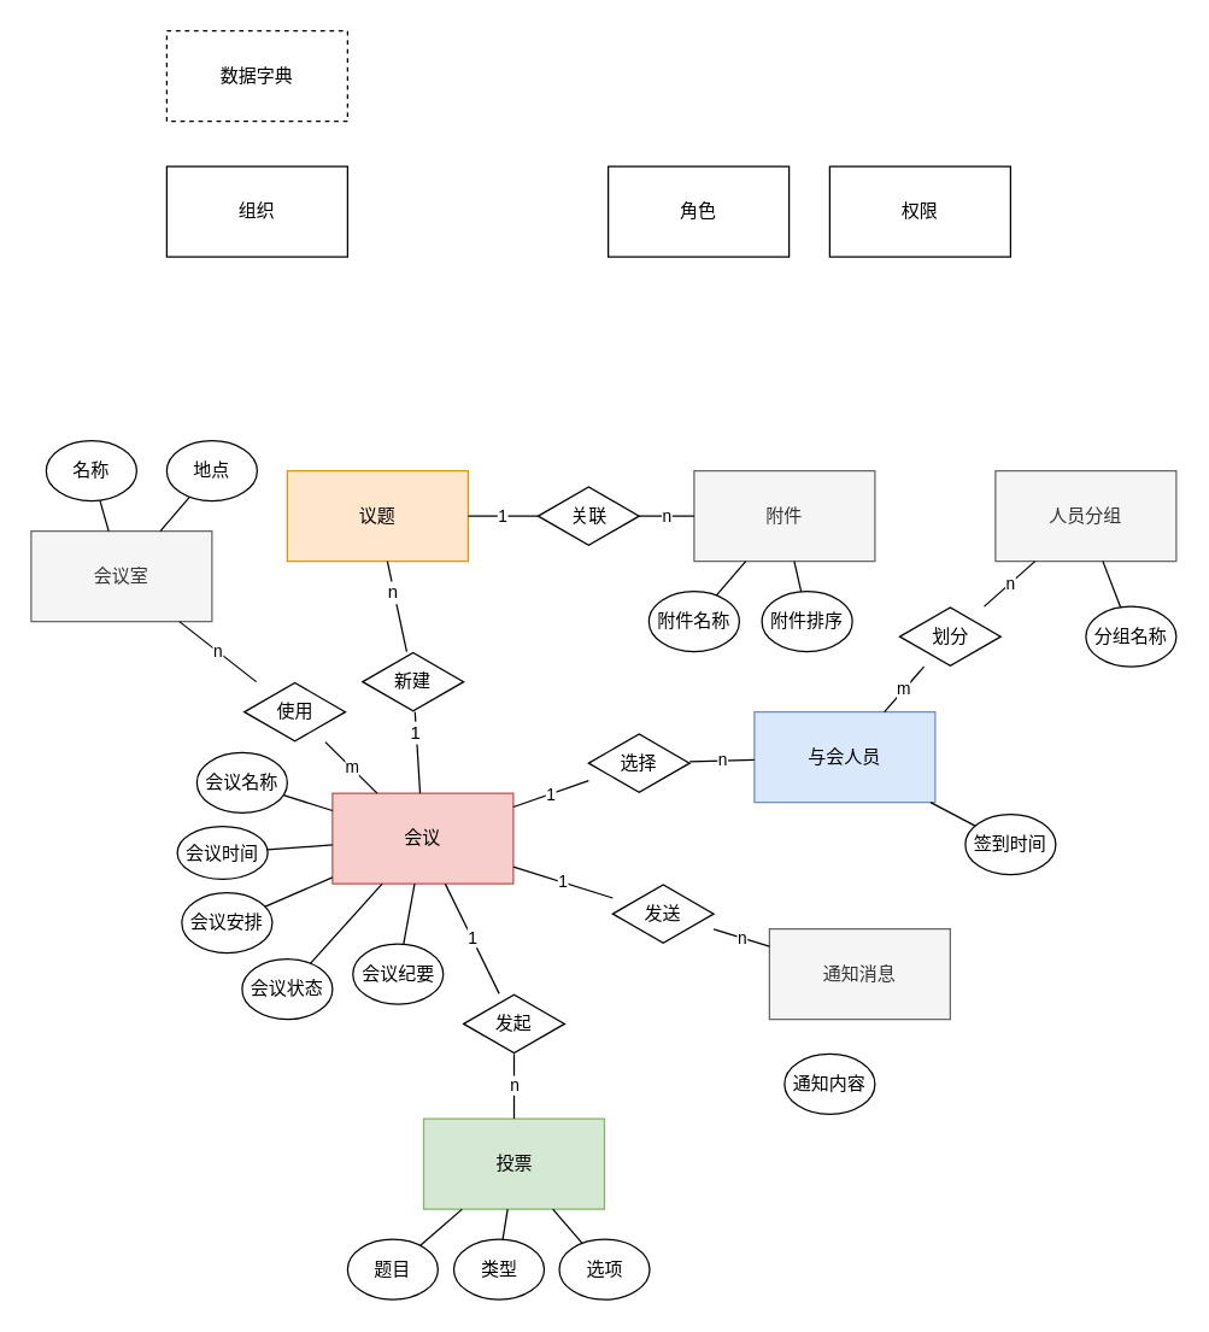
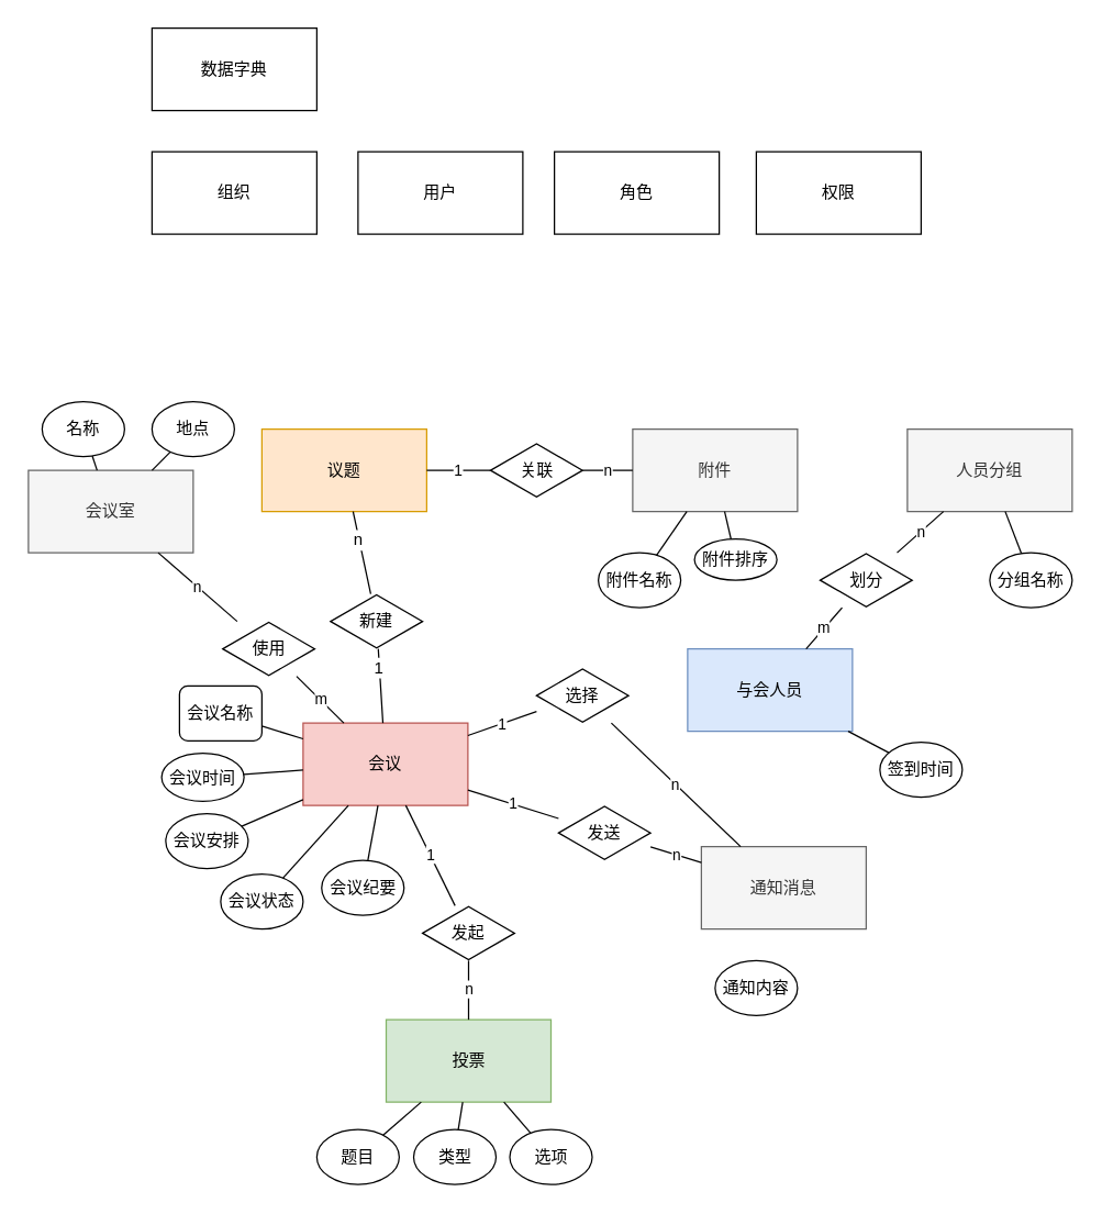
  <mxCell id="0" />
  <mxCell id="1" parent="0" />
  <mxCell id="2" value="会议" style="rounded=0;whiteSpace=wrap;html=1;fillColor=#f8cecc;strokeColor=#b85450;" vertex="1" parent="1"><mxGeometry x="220" y="526" width="120" height="60" as="geometry" /></mxCell>
  <mxCell id="3" value="议题" style="rounded=0;whiteSpace=wrap;html=1;fillColor=#ffe6cc;strokeColor=#d79b00;" vertex="1" parent="1"><mxGeometry x="190" y="312" width="120" height="60" as="geometry" /></mxCell>
  <mxCell id="4" value="与会人员" style="rounded=0;whiteSpace=wrap;html=1;fillColor=#dae8fc;strokeColor=#6c8ebf;" vertex="1" parent="1"><mxGeometry x="500" y="472" width="120" height="60" as="geometry" /></mxCell>
  <mxCell id="5" value="附件" style="rounded=0;whiteSpace=wrap;html=1;fillColor=#f5f5f5;strokeColor=#666666;fontColor=#333333;" vertex="1" parent="1"><mxGeometry x="460" y="312" width="120" height="60" as="geometry" /></mxCell>
  <mxCell id="6" value="通知消息" style="rounded=0;whiteSpace=wrap;html=1;fillColor=#f5f5f5;strokeColor=#666666;fontColor=#333333;" vertex="1" parent="1"><mxGeometry x="510" y="616" width="120" height="60" as="geometry" /></mxCell>
  <mxCell id="7" value="投票" style="rounded=0;whiteSpace=wrap;html=1;fillColor=#d5e8d4;strokeColor=#82b366;" vertex="1" parent="1"><mxGeometry x="280.5" y="742" width="120" height="60" as="geometry" /></mxCell>
- <mxCell id="8" value="会议室" style="rounded=0;whiteSpace=wrap;html=1;fillColor=#f5f5f5;strokeColor=#666666;fontColor=#333333;" vertex="1" parent="1"><mxGeometry x="20" y="352" width="120" height="60" as="geometry" /></mxCell>
+ <mxCell id="8" value="会议室" style="rounded=0;whiteSpace=wrap;html=1;fillColor=#f5f5f5;strokeColor=#666666;fontColor=#333333;" vertex="1" parent="1"><mxGeometry x="20" y="342" width="120" height="60" as="geometry" /></mxCell>
  <mxCell id="9" value="组织" style="rounded=0;whiteSpace=wrap;html=1;" vertex="1" parent="1"><mxGeometry x="110" y="110" width="120" height="60" as="geometry" /></mxCell>
+ <mxCell id="10" value="用户" style="rounded=0;whiteSpace=wrap;html=1;" vertex="1" parent="1"><mxGeometry x="260" y="110" width="120" height="60" as="geometry" /></mxCell>
  <mxCell id="11" value="角色" style="rounded=0;whiteSpace=wrap;html=1;" vertex="1" parent="1"><mxGeometry x="403" y="110" width="120" height="60" as="geometry" /></mxCell>
  <mxCell id="12" value="权限" style="rounded=0;whiteSpace=wrap;html=1;" vertex="1" parent="1"><mxGeometry x="550" y="110" width="120" height="60" as="geometry" /></mxCell>
  <mxCell id="13" value="人员分组" style="rounded=0;whiteSpace=wrap;html=1;fillColor=#f5f5f5;strokeColor=#666666;fontColor=#333333;" vertex="1" parent="1"><mxGeometry x="660" y="312" width="120" height="60" as="geometry" /></mxCell>
- <mxCell id="14" value="数据字典" style="rounded=0;whiteSpace=wrap;html=1;dashed=1;" vertex="1" parent="1"><mxGeometry x="110" y="20" width="120" height="60" as="geometry" /></mxCell>
+ <mxCell id="14" value="数据字典" style="rounded=0;whiteSpace=wrap;html=1;" vertex="1" parent="1"><mxGeometry x="110" y="20" width="120" height="60" as="geometry" /></mxCell>
  <mxCell id="15" value="会议时间" style="ellipse;whiteSpace=wrap;html=1;" vertex="1" parent="1"><mxGeometry x="117" y="548" width="60" height="35" as="geometry" /></mxCell>
- <mxCell id="16" value="会议名称" style="ellipse;whiteSpace=wrap;html=1;" vertex="1" parent="1"><mxGeometry x="130" y="499" width="60" height="40" as="geometry" /></mxCell>
+ <mxCell id="16" value="会议名称" style="whiteSpace=wrap;html=1;rounded=1;" vertex="1" parent="1"><mxGeometry x="130" y="499" width="60" height="40" as="geometry" /></mxCell>
  <mxCell id="17" value="" style="endArrow=none;html=1;" edge="1" parent="1" source="15" target="2"><mxGeometry width="50" height="50" relative="1" as="geometry"><mxPoint x="150" y="586" as="sourcePoint" /><mxPoint x="200" y="536" as="targetPoint" /></mxGeometry></mxCell>
  <mxCell id="18" value="" style="endArrow=none;html=1;" edge="1" parent="1" source="16" target="2"><mxGeometry width="50" height="50" relative="1" as="geometry"><mxPoint x="120" y="696" as="sourcePoint" /><mxPoint x="170" y="646" as="targetPoint" /></mxGeometry></mxCell>
  <mxCell id="19" value="会议状态" style="ellipse;whiteSpace=wrap;html=1;" vertex="1" parent="1"><mxGeometry x="160" y="636" width="60" height="40" as="geometry" /></mxCell>
  <mxCell id="20" value="" style="endArrow=none;html=1;" edge="1" parent="1" source="19" target="2"><mxGeometry width="50" height="50" relative="1" as="geometry"><mxPoint x="240" y="636" as="sourcePoint" /><mxPoint x="290" y="586" as="targetPoint" /></mxGeometry></mxCell>
  <mxCell id="21" value="新建" style="html=1;whiteSpace=wrap;aspect=fixed;shape=isoRectangle;" vertex="1" parent="1"><mxGeometry x="240" y="432" width="67" height="40" as="geometry" /></mxCell>
  <mxCell id="22" value="" style="endArrow=none;html=1;" edge="1" parent="1" source="21" target="3"><mxGeometry width="50" height="50" relative="1" as="geometry"><mxPoint x="390" y="472" as="sourcePoint" /><mxPoint x="440" y="422" as="targetPoint" /></mxGeometry></mxCell>
  <mxCell id="23" value="n" style="text;html=1;resizable=0;points=[];align=center;verticalAlign=middle;labelBackgroundColor=#ffffff;" vertex="1" connectable="0" parent="22"><mxGeometry x="0.34" y="1" relative="1" as="geometry"><mxPoint as="offset" /></mxGeometry></mxCell>
  <mxCell id="24" value="" style="endArrow=none;html=1;" edge="1" parent="1" source="2" target="21"><mxGeometry width="50" height="50" relative="1" as="geometry"><mxPoint x="260" y="522" as="sourcePoint" /><mxPoint x="310" y="472" as="targetPoint" /></mxGeometry></mxCell>
  <mxCell id="25" value="1" style="text;html=1;resizable=0;points=[];align=center;verticalAlign=middle;labelBackgroundColor=#ffffff;" vertex="1" connectable="0" parent="24"><mxGeometry x="0.523" y="1" relative="1" as="geometry"><mxPoint as="offset" /></mxGeometry></mxCell>
  <mxCell id="26" value="n" style="endArrow=none;html=1;" edge="1" parent="1" source="27" target="5"><mxGeometry width="50" height="50" relative="1" as="geometry"><mxPoint x="350" y="462" as="sourcePoint" /><mxPoint x="400" y="412" as="targetPoint" /></mxGeometry></mxCell>
  <mxCell id="27" value="关联" style="html=1;whiteSpace=wrap;aspect=fixed;shape=isoRectangle;" vertex="1" parent="1"><mxGeometry x="356.5" y="322" width="67" height="40" as="geometry" /></mxCell>
  <mxCell id="28" value="1" style="endArrow=none;html=1;" edge="1" parent="1" source="3" target="27"><mxGeometry width="50" height="50" relative="1" as="geometry"><mxPoint x="310" y="342" as="sourcePoint" /><mxPoint x="460" y="342" as="targetPoint" /></mxGeometry></mxCell>
  <mxCell id="29" value="n" style="endArrow=none;html=1;" edge="1" parent="1" source="30" target="8"><mxGeometry width="50" height="50" relative="1" as="geometry"><mxPoint x="90" y="442" as="sourcePoint" /><mxPoint x="140" y="392" as="targetPoint" /></mxGeometry></mxCell>
  <mxCell id="30" value="使用" style="html=1;whiteSpace=wrap;aspect=fixed;shape=isoRectangle;" vertex="1" parent="1"><mxGeometry x="161.5" y="452" width="67" height="40" as="geometry" /></mxCell>
  <mxCell id="31" value="m" style="endArrow=none;html=1;" edge="1" parent="1" source="2" target="30"><mxGeometry width="50" height="50" relative="1" as="geometry"><mxPoint x="254.766" y="526" as="sourcePoint" /><mxPoint x="125.234" y="372" as="targetPoint" /></mxGeometry></mxCell>
- <mxCell id="32" value="n" style="endArrow=none;html=1;" edge="1" parent="1" source="33" target="4"><mxGeometry width="50" height="50" relative="1" as="geometry"><mxPoint x="410" y="562" as="sourcePoint" /><mxPoint x="460" y="512" as="targetPoint" /></mxGeometry></mxCell>
+ <mxCell id="32" value="n" style="endArrow=none;html=1;" edge="1" parent="1" source="33" target="6"><mxGeometry width="50" height="50" relative="1" as="geometry"><mxPoint x="410" y="562" as="sourcePoint" /><mxPoint x="460" y="512" as="targetPoint" /></mxGeometry></mxCell>
  <mxCell id="33" value="选择" style="html=1;whiteSpace=wrap;aspect=fixed;shape=isoRectangle;" vertex="1" parent="1"><mxGeometry x="390" y="486" width="67" height="40" as="geometry" /></mxCell>
  <mxCell id="34" value="1" style="endArrow=none;html=1;" edge="1" parent="1" source="2" target="33"><mxGeometry width="50" height="50" relative="1" as="geometry"><mxPoint x="340" y="532.889" as="sourcePoint" /><mxPoint x="490" y="475.111" as="targetPoint" /></mxGeometry></mxCell>
  <mxCell id="35" value="" style="endArrow=none;html=1;" edge="1" parent="1" source="41" target="2"><mxGeometry width="50" height="50" relative="1" as="geometry"><mxPoint x="130" y="742" as="sourcePoint" /><mxPoint x="180" y="692" as="targetPoint" /></mxGeometry></mxCell>
  <mxCell id="36" value="1" style="endArrow=none;html=1;" edge="1" parent="1" source="37" target="2"><mxGeometry width="50" height="50" relative="1" as="geometry"><mxPoint x="150" y="762" as="sourcePoint" /><mxPoint x="200" y="712" as="targetPoint" /></mxGeometry></mxCell>
  <mxCell id="37" value="发送" style="html=1;whiteSpace=wrap;aspect=fixed;shape=isoRectangle;" vertex="1" parent="1"><mxGeometry x="406" y="586" width="67" height="40" as="geometry" /></mxCell>
  <mxCell id="38" value="n" style="endArrow=none;html=1;" edge="1" parent="1" source="6" target="37"><mxGeometry width="50" height="50" relative="1" as="geometry"><mxPoint x="510" y="627.379" as="sourcePoint" /><mxPoint x="340" y="574.621" as="targetPoint" /></mxGeometry></mxCell>
  <mxCell id="39" value="会议安排" style="ellipse;whiteSpace=wrap;html=1;" vertex="1" parent="1"><mxGeometry x="120" y="592" width="60" height="40" as="geometry" /></mxCell>
  <mxCell id="40" value="" style="endArrow=none;html=1;" edge="1" parent="1" source="39" target="2"><mxGeometry width="50" height="50" relative="1" as="geometry"><mxPoint x="400" y="722" as="sourcePoint" /><mxPoint x="450" y="672" as="targetPoint" /></mxGeometry></mxCell>
  <mxCell id="41" value="会议纪要" style="ellipse;whiteSpace=wrap;html=1;" vertex="1" parent="1"><mxGeometry x="233.5" y="626" width="60" height="40" as="geometry" /></mxCell>
  <mxCell id="42" value="1" style="endArrow=none;html=1;" edge="1" parent="1" source="43" target="2"><mxGeometry width="50" height="50" relative="1" as="geometry"><mxPoint x="340" y="696" as="sourcePoint" /><mxPoint x="390" y="646" as="targetPoint" /></mxGeometry></mxCell>
  <mxCell id="43" value="发起" style="html=1;whiteSpace=wrap;aspect=fixed;shape=isoRectangle;" vertex="1" parent="1"><mxGeometry x="307" y="659" width="67" height="40" as="geometry" /></mxCell>
  <mxCell id="44" value="n" style="endArrow=none;html=1;" edge="1" parent="1" source="7" target="43"><mxGeometry width="50" height="50" relative="1" as="geometry"><mxPoint x="359.024" y="772" as="sourcePoint" /><mxPoint x="290.976" y="586" as="targetPoint" /></mxGeometry></mxCell>
  <mxCell id="45" value="" style="endArrow=none;html=1;" edge="1" parent="1" source="46" target="4"><mxGeometry width="50" height="50" relative="1" as="geometry"><mxPoint x="550" y="519" as="sourcePoint" /><mxPoint x="740" y="462" as="targetPoint" /></mxGeometry></mxCell>
  <mxCell id="46" value="签到时间" style="ellipse;whiteSpace=wrap;html=1;" vertex="1" parent="1"><mxGeometry x="640" y="540" width="60" height="40" as="geometry" /></mxCell>
  <mxCell id="47" value="n" style="endArrow=none;html=1;" edge="1" parent="1" source="48" target="13"><mxGeometry width="50" height="50" relative="1" as="geometry"><mxPoint x="645" y="447" as="sourcePoint" /><mxPoint x="695" y="397" as="targetPoint" /></mxGeometry></mxCell>
  <mxCell id="48" value="划分" style="html=1;whiteSpace=wrap;aspect=fixed;shape=isoRectangle;" vertex="1" parent="1"><mxGeometry x="596.5" y="402" width="67" height="40" as="geometry" /></mxCell>
  <mxCell id="49" value="m" style="endArrow=none;html=1;" edge="1" parent="1" source="4" target="48"><mxGeometry width="50" height="50" relative="1" as="geometry"><mxPoint x="601.818" y="422" as="sourcePoint" /><mxPoint x="688.182" y="372" as="targetPoint" /></mxGeometry></mxCell>
  <mxCell id="50" value="选项" style="ellipse;whiteSpace=wrap;html=1;" vertex="1" parent="1"><mxGeometry x="370.5" y="822" width="60" height="40" as="geometry" /></mxCell>
  <mxCell id="51" value="" style="endArrow=none;html=1;" edge="1" parent="1" source="50" target="7"><mxGeometry width="50" height="50" relative="1" as="geometry"><mxPoint x="220" y="892" as="sourcePoint" /><mxPoint x="270" y="842" as="targetPoint" /></mxGeometry></mxCell>
  <mxCell id="52" value="题目" style="ellipse;whiteSpace=wrap;html=1;" vertex="1" parent="1"><mxGeometry x="230" y="822" width="60" height="40" as="geometry" /></mxCell>
  <mxCell id="53" value="" style="endArrow=none;html=1;" edge="1" parent="1" source="52" target="7"><mxGeometry width="50" height="50" relative="1" as="geometry"><mxPoint x="100" y="822" as="sourcePoint" /><mxPoint x="150" y="772" as="targetPoint" /></mxGeometry></mxCell>
  <mxCell id="54" value="类型" style="ellipse;whiteSpace=wrap;html=1;" vertex="1" parent="1"><mxGeometry x="300.5" y="822" width="60" height="40" as="geometry" /></mxCell>
  <mxCell id="55" value="" style="endArrow=none;html=1;" edge="1" parent="1" source="54" target="7"><mxGeometry width="50" height="50" relative="1" as="geometry"><mxPoint x="140" y="832" as="sourcePoint" /><mxPoint x="190" y="782" as="targetPoint" /></mxGeometry></mxCell>
  <mxCell id="56" value="通知内容" style="ellipse;whiteSpace=wrap;html=1;" vertex="1" parent="1"><mxGeometry x="520" y="699" width="60" height="40" as="geometry" /></mxCell>
  <mxCell id="57" value="分组名称" style="ellipse;whiteSpace=wrap;html=1;" vertex="1" parent="1"><mxGeometry x="720" y="402" width="60" height="40" as="geometry" /></mxCell>
  <mxCell id="58" value="" style="endArrow=none;html=1;" edge="1" parent="1" source="57" target="13"><mxGeometry width="50" height="50" relative="1" as="geometry"><mxPoint x="730" y="402" as="sourcePoint" /><mxPoint x="780" y="352" as="targetPoint" /></mxGeometry></mxCell>
- <mxCell id="59" value="附件排序" style="ellipse;whiteSpace=wrap;html=1;" vertex="1" parent="1"><mxGeometry x="505" y="392" width="60" height="40" as="geometry" /></mxCell>
- <mxCell id="60" value="附件名称" style="ellipse;whiteSpace=wrap;html=1;" vertex="1" parent="1"><mxGeometry x="430" y="392" width="60" height="40" as="geometry" /></mxCell>
+ <mxCell id="59" value="附件排序" style="ellipse;whiteSpace=wrap;html=1;" vertex="1" parent="1"><mxGeometry x="505" y="392" width="60" height="30" as="geometry" /></mxCell>
+ <mxCell id="60" value="附件名称" style="ellipse;whiteSpace=wrap;html=1;" vertex="1" parent="1"><mxGeometry x="435" y="402" width="60" height="40" as="geometry" /></mxCell>
  <mxCell id="61" value="" style="endArrow=none;html=1;" edge="1" parent="1" source="60" target="5"><mxGeometry width="50" height="50" relative="1" as="geometry"><mxPoint x="340" y="452" as="sourcePoint" /><mxPoint x="390" y="402" as="targetPoint" /></mxGeometry></mxCell>
  <mxCell id="62" value="" style="endArrow=none;html=1;" edge="1" parent="1" source="59" target="5"><mxGeometry width="50" height="50" relative="1" as="geometry"><mxPoint x="370" y="452" as="sourcePoint" /><mxPoint x="420" y="402" as="targetPoint" /></mxGeometry></mxCell>
  <mxCell id="63" value="地点" style="ellipse;whiteSpace=wrap;html=1;" vertex="1" parent="1"><mxGeometry x="110" y="292" width="60" height="40" as="geometry" /></mxCell>
  <mxCell id="64" value="名称" style="ellipse;whiteSpace=wrap;html=1;" vertex="1" parent="1"><mxGeometry x="30" y="292" width="60" height="40" as="geometry" /></mxCell>
  <mxCell id="65" value="" style="endArrow=none;html=1;" edge="1" parent="1" source="8" target="64"><mxGeometry width="50" height="50" relative="1" as="geometry"><mxPoint x="50" y="272" as="sourcePoint" /><mxPoint x="100" y="222" as="targetPoint" /></mxGeometry></mxCell>
  <mxCell id="66" value="" style="endArrow=none;html=1;" edge="1" parent="1" source="8" target="63"><mxGeometry width="50" height="50" relative="1" as="geometry"><mxPoint x="50" y="272" as="sourcePoint" /><mxPoint x="100" y="222" as="targetPoint" /></mxGeometry></mxCell>
